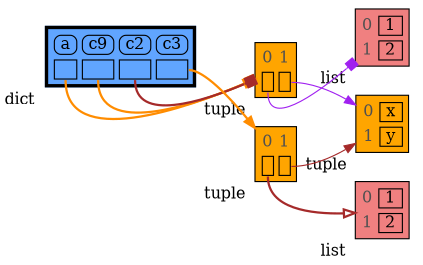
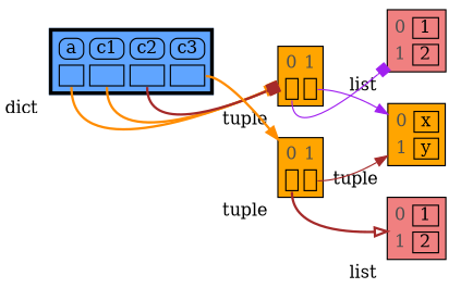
  digraph {
    rankdir=LR
    node [shape=plaintext xlabel=tuple]
    edge [style=bold headport=table arrowhead=normal]
    n1 [label=< <TABLE BORDER="1" CELLBORDER="1" CELLSPACING="5" CELLPADDING="0" BGCOLOR="orange" PORT="table">     <TR><TD BORDER="0"><font color="#505050">0</font></TD><TD BORDER="0"><font color="#505050">1</font></TD></TR>     <TR><TD BORDER="1" PORT="ref0"> </TD><TD BORDER="1" PORT="ref1"> </TD></TR> </TABLE> >]
    n2 [label=< <TABLE BORDER="1" CELLBORDER="1" CELLSPACING="5" CELLPADDING="0" BGCOLOR="orange" PORT="table">     <TR><TD BORDER="0"><font color="#505050">0</font></TD><TD BORDER="0"><font color="#505050">1</font></TD></TR>     <TR><TD BORDER="1" PORT="ref0"> </TD><TD BORDER="1" PORT="ref1"> </TD></TR> </TABLE> >]
    n3 [label=< <TABLE BORDER="1" CELLBORDER="1" CELLSPACING="5" CELLPADDING="0" BGCOLOR="lightcoral" PORT="table">     <TR><TD BORDER="0"><font color="#505050">0</font></TD><TD BORDER="1"> 1 </TD></TR>     <TR><TD BORDER="0"><font color="#505050">1</font></TD><TD BORDER="1"> 2 </TD></TR> </TABLE> > xlabel=list]
    n4 [label=< <TABLE BORDER="1" CELLBORDER="1" CELLSPACING="5" CELLPADDING="0" BGCOLOR="orange" PORT="table">     <TR><TD BORDER="0"><font color="#505050">0</font></TD><TD BORDER="1"> x </TD></TR>     <TR><TD BORDER="0"><font color="#505050">1</font></TD><TD BORDER="1"> y </TD></TR> </TABLE> >]
    n5 [label=< <TABLE BORDER="1" CELLBORDER="1" CELLSPACING="5" CELLPADDING="0" BGCOLOR="lightcoral" PORT="table">     <TR><TD BORDER="0"><font color="#505050">0</font></TD><TD BORDER="1"> 1 </TD></TR>     <TR><TD BORDER="0"><font color="#505050">1</font></TD><TD BORDER="1"> 2 </TD></TR> </TABLE> > xlabel=list]
-   n6 [label=< <TABLE BORDER="3" CELLBORDER="1" CELLSPACING="5" CELLPADDING="0" BGCOLOR="#60a5ff" PORT="table">     <TR><TD BORDER="1" STYLE="ROUNDED"> a </TD><TD BORDER="1" STYLE="ROUNDED"> c9 </TD><TD BORDER="1" STYLE="ROUNDED"> c2 </TD><TD BORDER="1" STYLE="ROUNDED"> c3 </TD></TR>     <TR><TD BORDER="1" PORT="ref0"> </TD><TD BORDER="1" PORT="ref1"> </TD><TD BORDER="1" PORT="ref2"> </TD><TD BORDER="1" PORT="ref3"> </TD></TR> </TABLE> > xlabel=dict]
+   n6 [label=< <TABLE BORDER="3" CELLBORDER="1" CELLSPACING="5" CELLPADDING="0" BGCOLOR="#60a5ff" PORT="table">     <TR><TD BORDER="1" STYLE="ROUNDED"> a </TD><TD BORDER="1" STYLE="ROUNDED"> c1 </TD><TD BORDER="1" STYLE="ROUNDED"> c2 </TD><TD BORDER="1" STYLE="ROUNDED"> c3 </TD></TR>     <TR><TD BORDER="1" PORT="ref0"> </TD><TD BORDER="1" PORT="ref1"> </TD><TD BORDER="1" PORT="ref2"> </TD><TD BORDER="1" PORT="ref3"> </TD></TR> </TABLE> > xlabel=dict]
    subgraph sub_1 {
      rank=same
      n1
      n2
    }
    subgraph sub_2 {
      rank=same
      n3
      n4
      n5
    }
    n1 -> n2 [style=invis weight=10 headport="" arrowhead=""]
    n1 -> n3 [style=solid tailport=ref0 color=purple arrowhead=box]
    n1 -> n4 [style=solid tailport=ref1 color=purple]
    n2 -> n4 [style=solid tailport=ref1 color=brown]
    n2 -> n5 [tailport=ref0 color=brown arrowhead=onormal]
    n3 -> n4 [style=invis weight=10 headport="" arrowhead=""]
    n4 -> n5 [style=invis weight=10 headport="" arrowhead=""]
    n6 -> n1 [tailport=ref0 color=darkorange]
    n6 -> n1 [tailport=ref1 color=darkorange arrowhead=box]
    n6 -> n1 [tailport=ref2 color=brown arrowhead=box]
    n6 -> n2 [tailport=ref3 color=darkorange]
  }
